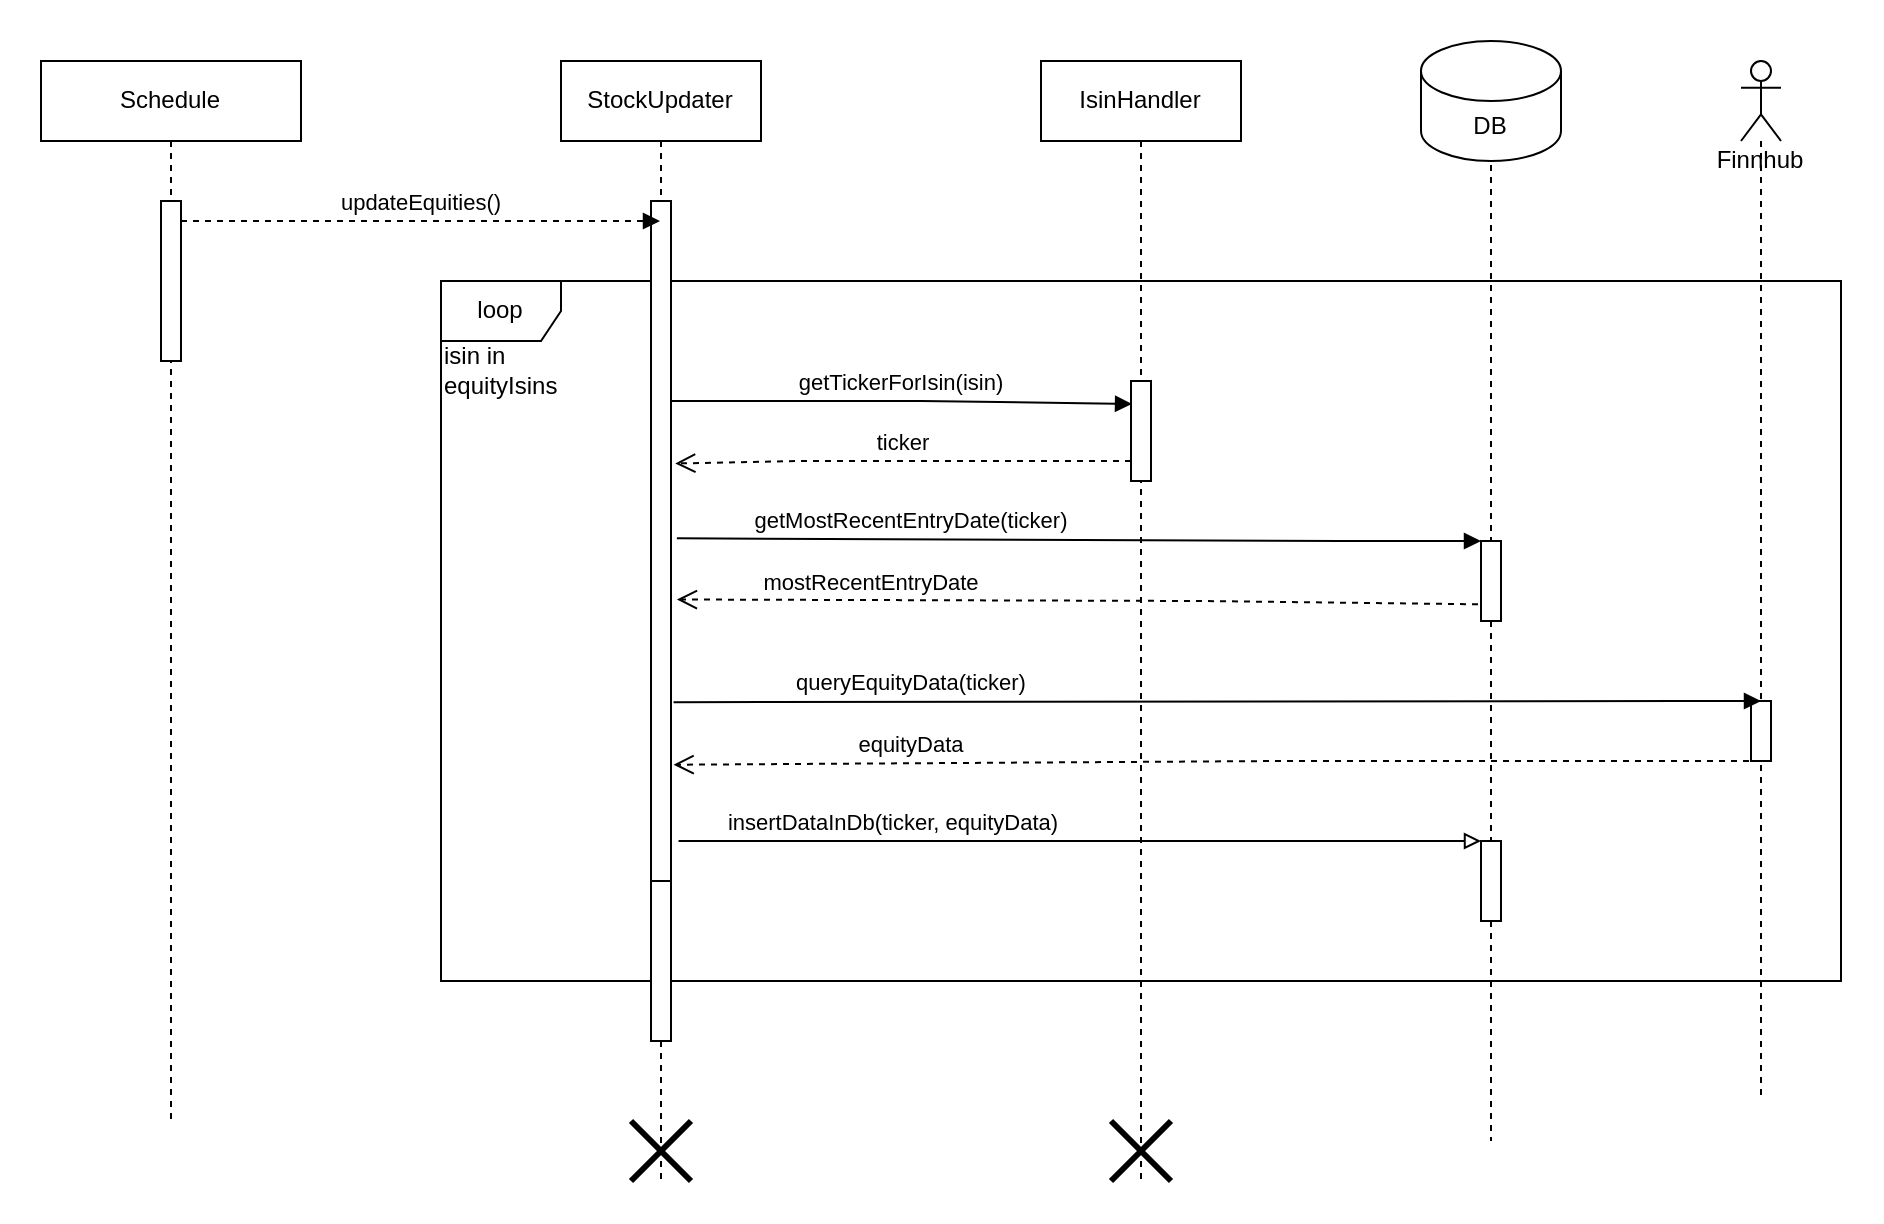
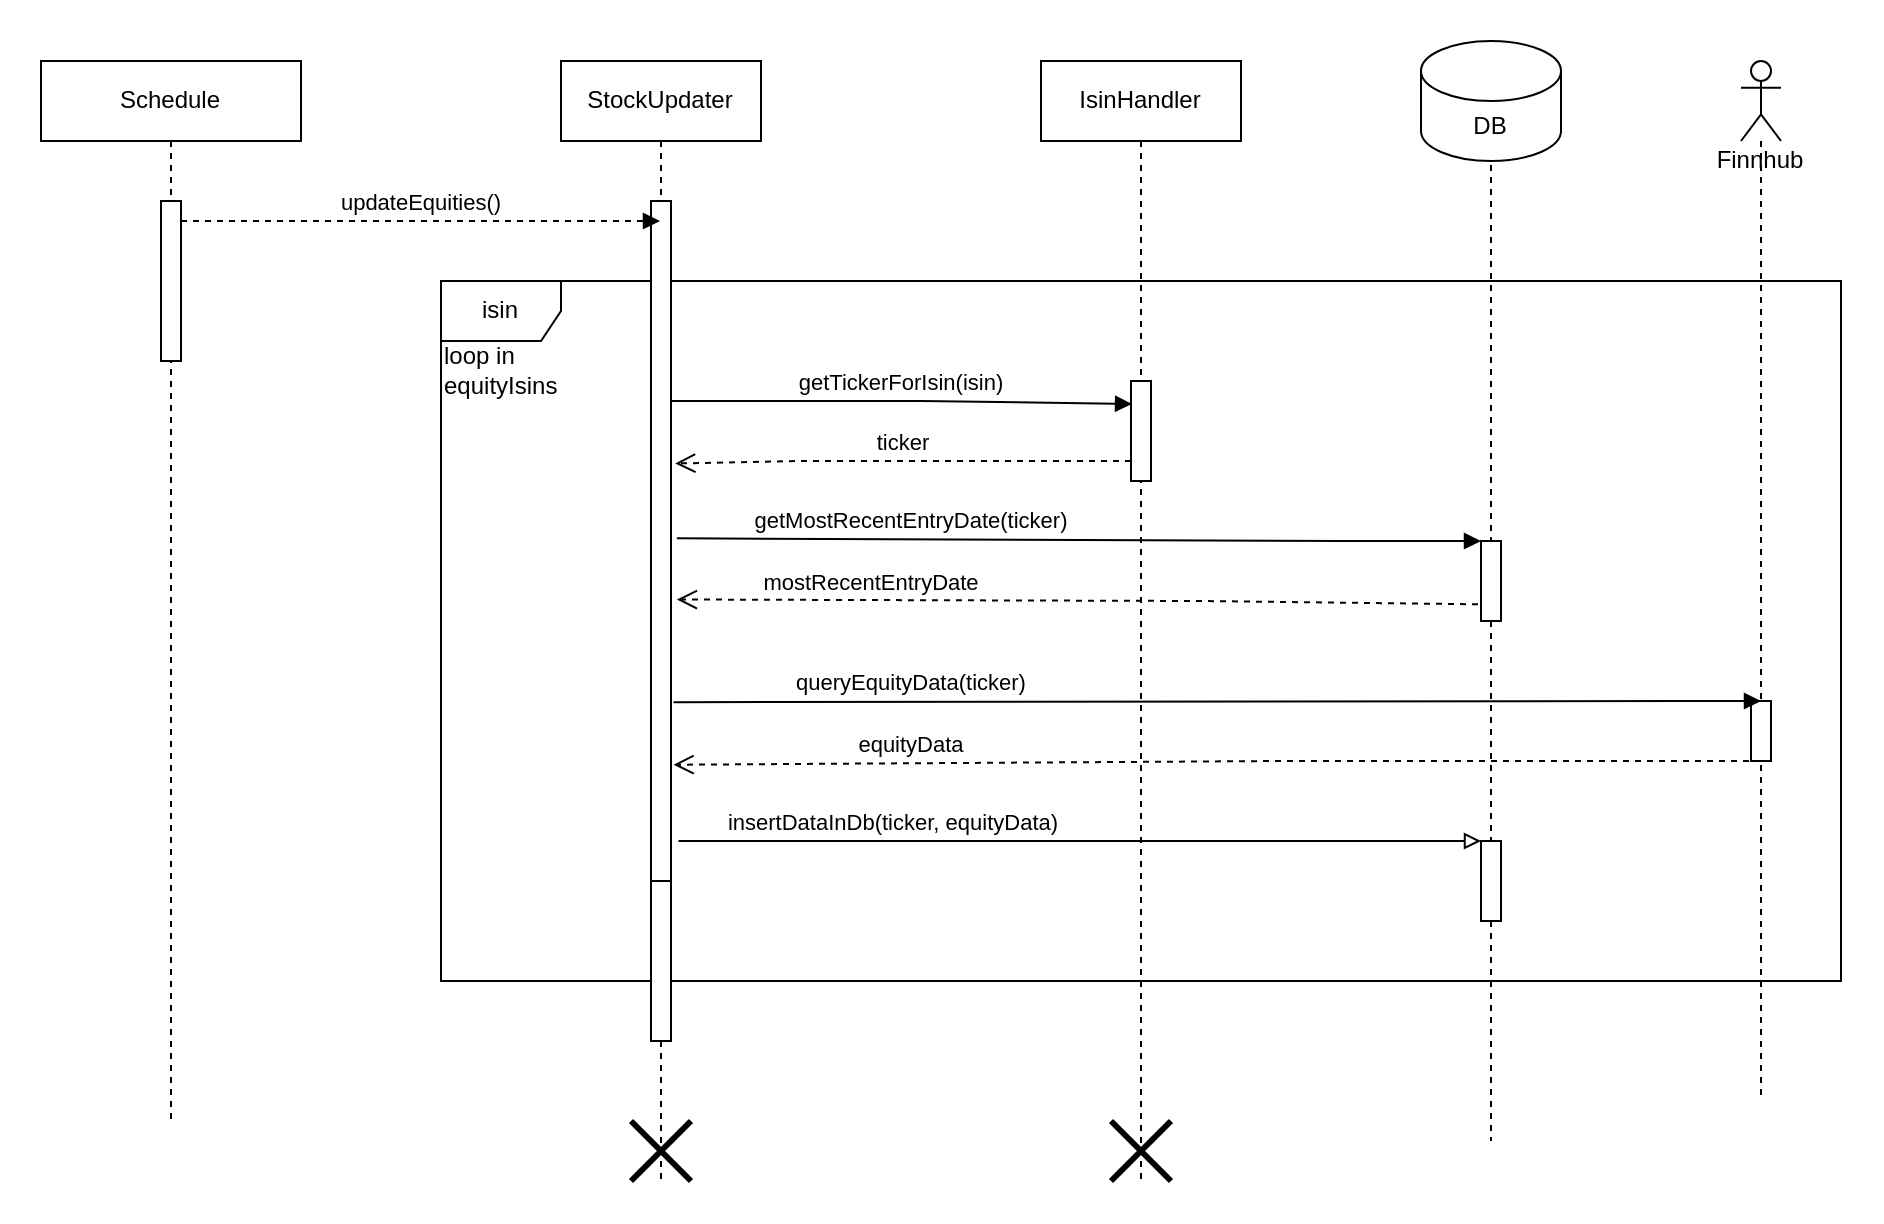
  <mxCell id="0" />
  <mxCell id="1" parent="0" />
  <mxCell id="2" value="StockUpdater" style="shape=umlLifeline;perimeter=lifelinePerimeter;whiteSpace=wrap;html=1;container=1;collapsible=0;recursiveResize=0;outlineConnect=0;" vertex="1" parent="1"><mxGeometry x="280" y="30" width="100" height="560" as="geometry" /></mxCell>
  <mxCell id="3" value="" style="shape=umlDestroy;whiteSpace=wrap;html=1;strokeWidth=3;" vertex="1" parent="2"><mxGeometry x="35" y="530" width="30" height="30" as="geometry" /></mxCell>
  <mxCell id="4" value="IsinHandler" style="shape=umlLifeline;perimeter=lifelinePerimeter;whiteSpace=wrap;html=1;container=1;collapsible=0;recursiveResize=0;outlineConnect=0;" vertex="1" parent="1"><mxGeometry x="520" y="30" width="100" height="560" as="geometry" /></mxCell>
  <mxCell id="5" value="" style="html=1;points=[];perimeter=orthogonalPerimeter;" vertex="1" parent="4"><mxGeometry x="45" y="160" width="10" height="50" as="geometry" /></mxCell>
  <mxCell id="6" value="" style="shape=umlDestroy;whiteSpace=wrap;html=1;strokeWidth=3;" vertex="1" parent="4"><mxGeometry x="35" y="530" width="30" height="30" as="geometry" /></mxCell>
- <mxCell id="7" value="loop" style="shape=umlFrame;whiteSpace=wrap;html=1;" vertex="1" parent="1"><mxGeometry x="220" y="140" width="700" height="350" as="geometry" /></mxCell>
- <mxCell id="8" value="isin in equityIsins" style="text;html=1;strokeColor=none;fillColor=none;align=left;verticalAlign=middle;whiteSpace=wrap;rounded=0;" vertex="1" parent="1"><mxGeometry x="220" y="170" width="70" height="30" as="geometry" /></mxCell>
+ <mxCell id="7" value="isin" style="shape=umlFrame;whiteSpace=wrap;html=1;" vertex="1" parent="1"><mxGeometry x="220" y="140" width="700" height="350" as="geometry" /></mxCell>
+ <mxCell id="8" value="loop in equityIsins" style="text;html=1;strokeColor=none;fillColor=none;align=left;verticalAlign=middle;whiteSpace=wrap;rounded=0;" vertex="1" parent="1"><mxGeometry x="220" y="170" width="70" height="30" as="geometry" /></mxCell>
  <mxCell id="9" value="getTickerForIsin(isin)" style="html=1;verticalAlign=bottom;endArrow=block;rounded=0;startArrow=none;entryX=0.053;entryY=0.23;entryDx=0;entryDy=0;entryPerimeter=0;" edge="1" parent="1" source="22" target="5"><mxGeometry width="80" relative="1" as="geometry"><mxPoint x="450" y="220" as="sourcePoint" /><mxPoint x="560" y="200" as="targetPoint" /><Array as="points"><mxPoint x="460" y="200" /></Array></mxGeometry></mxCell>
  <mxCell id="10" value="ticker" style="html=1;verticalAlign=bottom;endArrow=open;dashed=1;endSize=8;rounded=0;entryX=1.211;entryY=0.386;entryDx=0;entryDy=0;entryPerimeter=0;" edge="1" parent="1" source="5" target="22"><mxGeometry relative="1" as="geometry"><mxPoint x="560" y="231" as="sourcePoint" /><mxPoint x="520" y="240" as="targetPoint" /><Array as="points"><mxPoint x="400" y="230" /></Array></mxGeometry></mxCell>
  <mxCell id="11" value="DB" style="shape=umlLifeline;perimeter=lifelinePerimeter;whiteSpace=wrap;html=1;container=1;collapsible=0;recursiveResize=0;outlineConnect=0;" vertex="1" parent="1"><mxGeometry x="720" y="30" width="50" height="540" as="geometry" /></mxCell>
  <mxCell id="12" value="DB" style="shape=cylinder3;whiteSpace=wrap;html=1;boundedLbl=1;backgroundOutline=1;size=15;" vertex="1" parent="11"><mxGeometry x="-10" y="-10" width="70" height="60" as="geometry" /></mxCell>
  <mxCell id="13" value="" style="html=1;points=[];perimeter=orthogonalPerimeter;" vertex="1" parent="11"><mxGeometry x="20" y="240" width="10" height="40" as="geometry" /></mxCell>
  <mxCell id="14" value="" style="html=1;points=[];perimeter=orthogonalPerimeter;" vertex="1" parent="11"><mxGeometry x="20" y="390" width="10" height="40" as="geometry" /></mxCell>
  <mxCell id="15" value="getMostRecentEntryDate(ticker)" style="html=1;verticalAlign=bottom;endArrow=block;rounded=0;exitX=1.294;exitY=0.496;exitDx=0;exitDy=0;exitPerimeter=0;" edge="1" parent="1" source="22"><mxGeometry x="-0.42" width="80" relative="1" as="geometry"><mxPoint x="390" y="280" as="sourcePoint" /><mxPoint x="740" y="270" as="targetPoint" /><Array as="points"><mxPoint x="670" y="270" /></Array><mxPoint as="offset" /></mxGeometry></mxCell>
  <mxCell id="16" value="mostRecentEntryDate" style="html=1;verticalAlign=bottom;endArrow=open;dashed=1;endSize=8;rounded=0;entryX=1.294;entryY=0.586;entryDx=0;entryDy=0;entryPerimeter=0;exitX=-0.151;exitY=0.791;exitDx=0;exitDy=0;exitPerimeter=0;" edge="1" parent="1" source="13" target="22"><mxGeometry x="0.517" relative="1" as="geometry"><mxPoint x="700" y="299" as="sourcePoint" /><mxPoint x="540" y="400" as="targetPoint" /><Array as="points"><mxPoint x="600" y="300" /></Array><mxPoint as="offset" /></mxGeometry></mxCell>
  <mxCell id="17" value="Finnhub&lt;br&gt;" style="shape=umlLifeline;participant=umlActor;perimeter=lifelinePerimeter;whiteSpace=wrap;html=1;container=1;collapsible=0;recursiveResize=0;verticalAlign=top;spacingTop=36;outlineConnect=0;" vertex="1" parent="1"><mxGeometry x="870" y="30" width="20" height="520" as="geometry" /></mxCell>
  <mxCell id="18" value="" style="html=1;points=[];perimeter=orthogonalPerimeter;" vertex="1" parent="17"><mxGeometry x="5" y="320" width="10" height="30" as="geometry" /></mxCell>
  <mxCell id="19" value="queryEquityData(ticker)" style="html=1;verticalAlign=bottom;endArrow=block;rounded=0;exitX=1.128;exitY=0.737;exitDx=0;exitDy=0;exitPerimeter=0;" edge="1" parent="1" source="22"><mxGeometry x="-0.563" width="80" relative="1" as="geometry"><mxPoint x="380" y="360" as="sourcePoint" /><mxPoint x="880" y="350" as="targetPoint" /><Array as="points"><mxPoint x="840" y="350" /></Array><mxPoint as="offset" /></mxGeometry></mxCell>
  <mxCell id="20" value="equityData" style="html=1;verticalAlign=bottom;endArrow=open;dashed=1;endSize=8;rounded=0;entryX=1.128;entryY=0.829;entryDx=0;entryDy=0;entryPerimeter=0;exitX=0.5;exitY=1;exitDx=0;exitDy=0;exitPerimeter=0;" edge="1" parent="1" source="18" target="22"><mxGeometry x="0.563" relative="1" as="geometry"><mxPoint x="870" y="380" as="sourcePoint" /><mxPoint x="420" y="400" as="targetPoint" /><Array as="points"><mxPoint x="640" y="380" /></Array><mxPoint as="offset" /></mxGeometry></mxCell>
  <mxCell id="21" value="" style="html=1;verticalAlign=bottom;endArrow=none;rounded=0;" edge="1" parent="1" source="2" target="22"><mxGeometry width="80" relative="1" as="geometry"><mxPoint x="329.81" y="200" as="sourcePoint" /><mxPoint x="569.5" y="200" as="targetPoint" /><Array as="points" /></mxGeometry></mxCell>
  <mxCell id="22" value="" style="html=1;points=[];perimeter=orthogonalPerimeter;" vertex="1" parent="1"><mxGeometry x="325" y="100" width="10" height="340" as="geometry" /></mxCell>
  <mxCell id="23" value="insertDataInDb(ticker, equityData)" style="html=1;verticalAlign=bottom;endArrow=block;rounded=0;endFill=0;exitX=1.377;exitY=0.941;exitDx=0;exitDy=0;exitPerimeter=0;" edge="1" parent="1" source="22"><mxGeometry x="-0.469" width="80" relative="1" as="geometry"><mxPoint x="330" y="420" as="sourcePoint" /><mxPoint x="740" y="420" as="targetPoint" /><mxPoint as="offset" /></mxGeometry></mxCell>
  <mxCell id="24" value="" style="html=1;points=[];perimeter=orthogonalPerimeter;" vertex="1" parent="1"><mxGeometry x="325" y="440" width="10" height="80" as="geometry" /></mxCell>
  <mxCell id="25" value="Schedule" style="shape=umlLifeline;perimeter=lifelinePerimeter;whiteSpace=wrap;html=1;container=1;collapsible=0;recursiveResize=0;outlineConnect=0;" vertex="1" parent="1"><mxGeometry x="20" y="30" width="130" height="530" as="geometry" /></mxCell>
  <mxCell id="26" value="" style="html=1;points=[];perimeter=orthogonalPerimeter;" vertex="1" parent="25"><mxGeometry x="60" y="70" width="10" height="80" as="geometry" /></mxCell>
  <mxCell id="27" value="updateEquities()" style="html=1;verticalAlign=bottom;endArrow=block;rounded=0;dashed=1;" edge="1" parent="1" source="26" target="2"><mxGeometry width="80" relative="1" as="geometry"><mxPoint x="110" y="110" as="sourcePoint" /><mxPoint x="190" y="110" as="targetPoint" /><Array as="points"><mxPoint x="140" y="110" /></Array></mxGeometry></mxCell>
